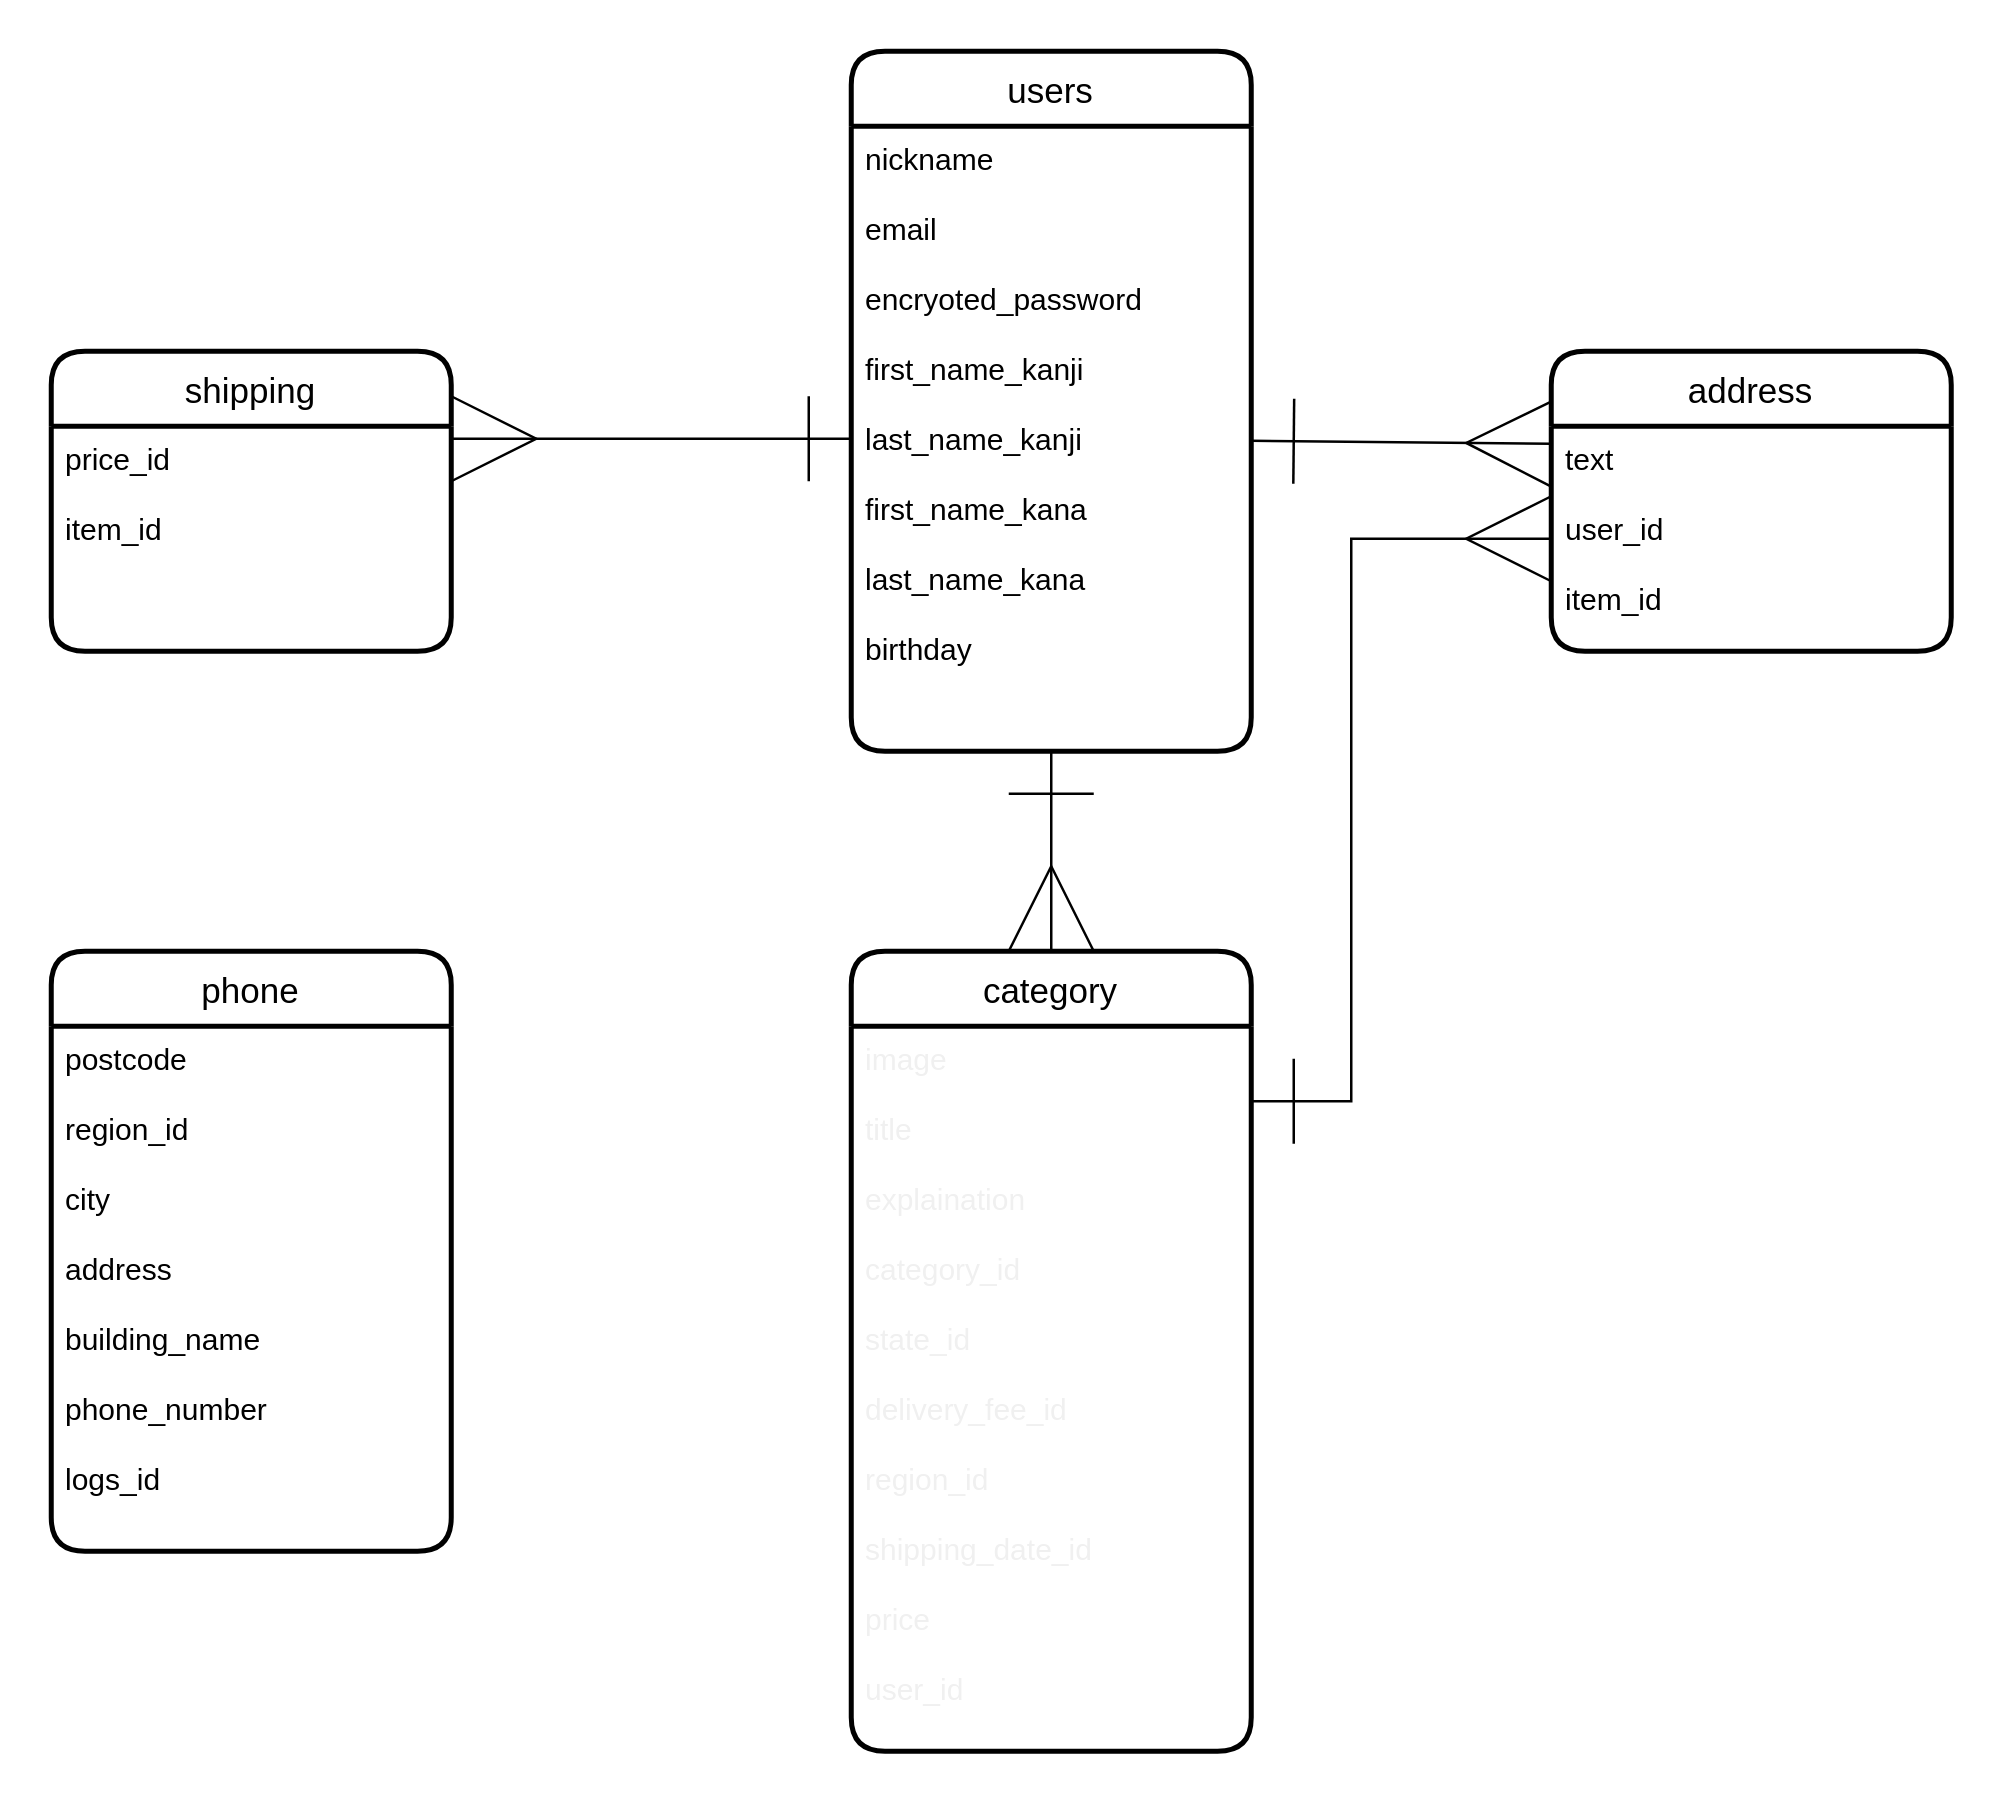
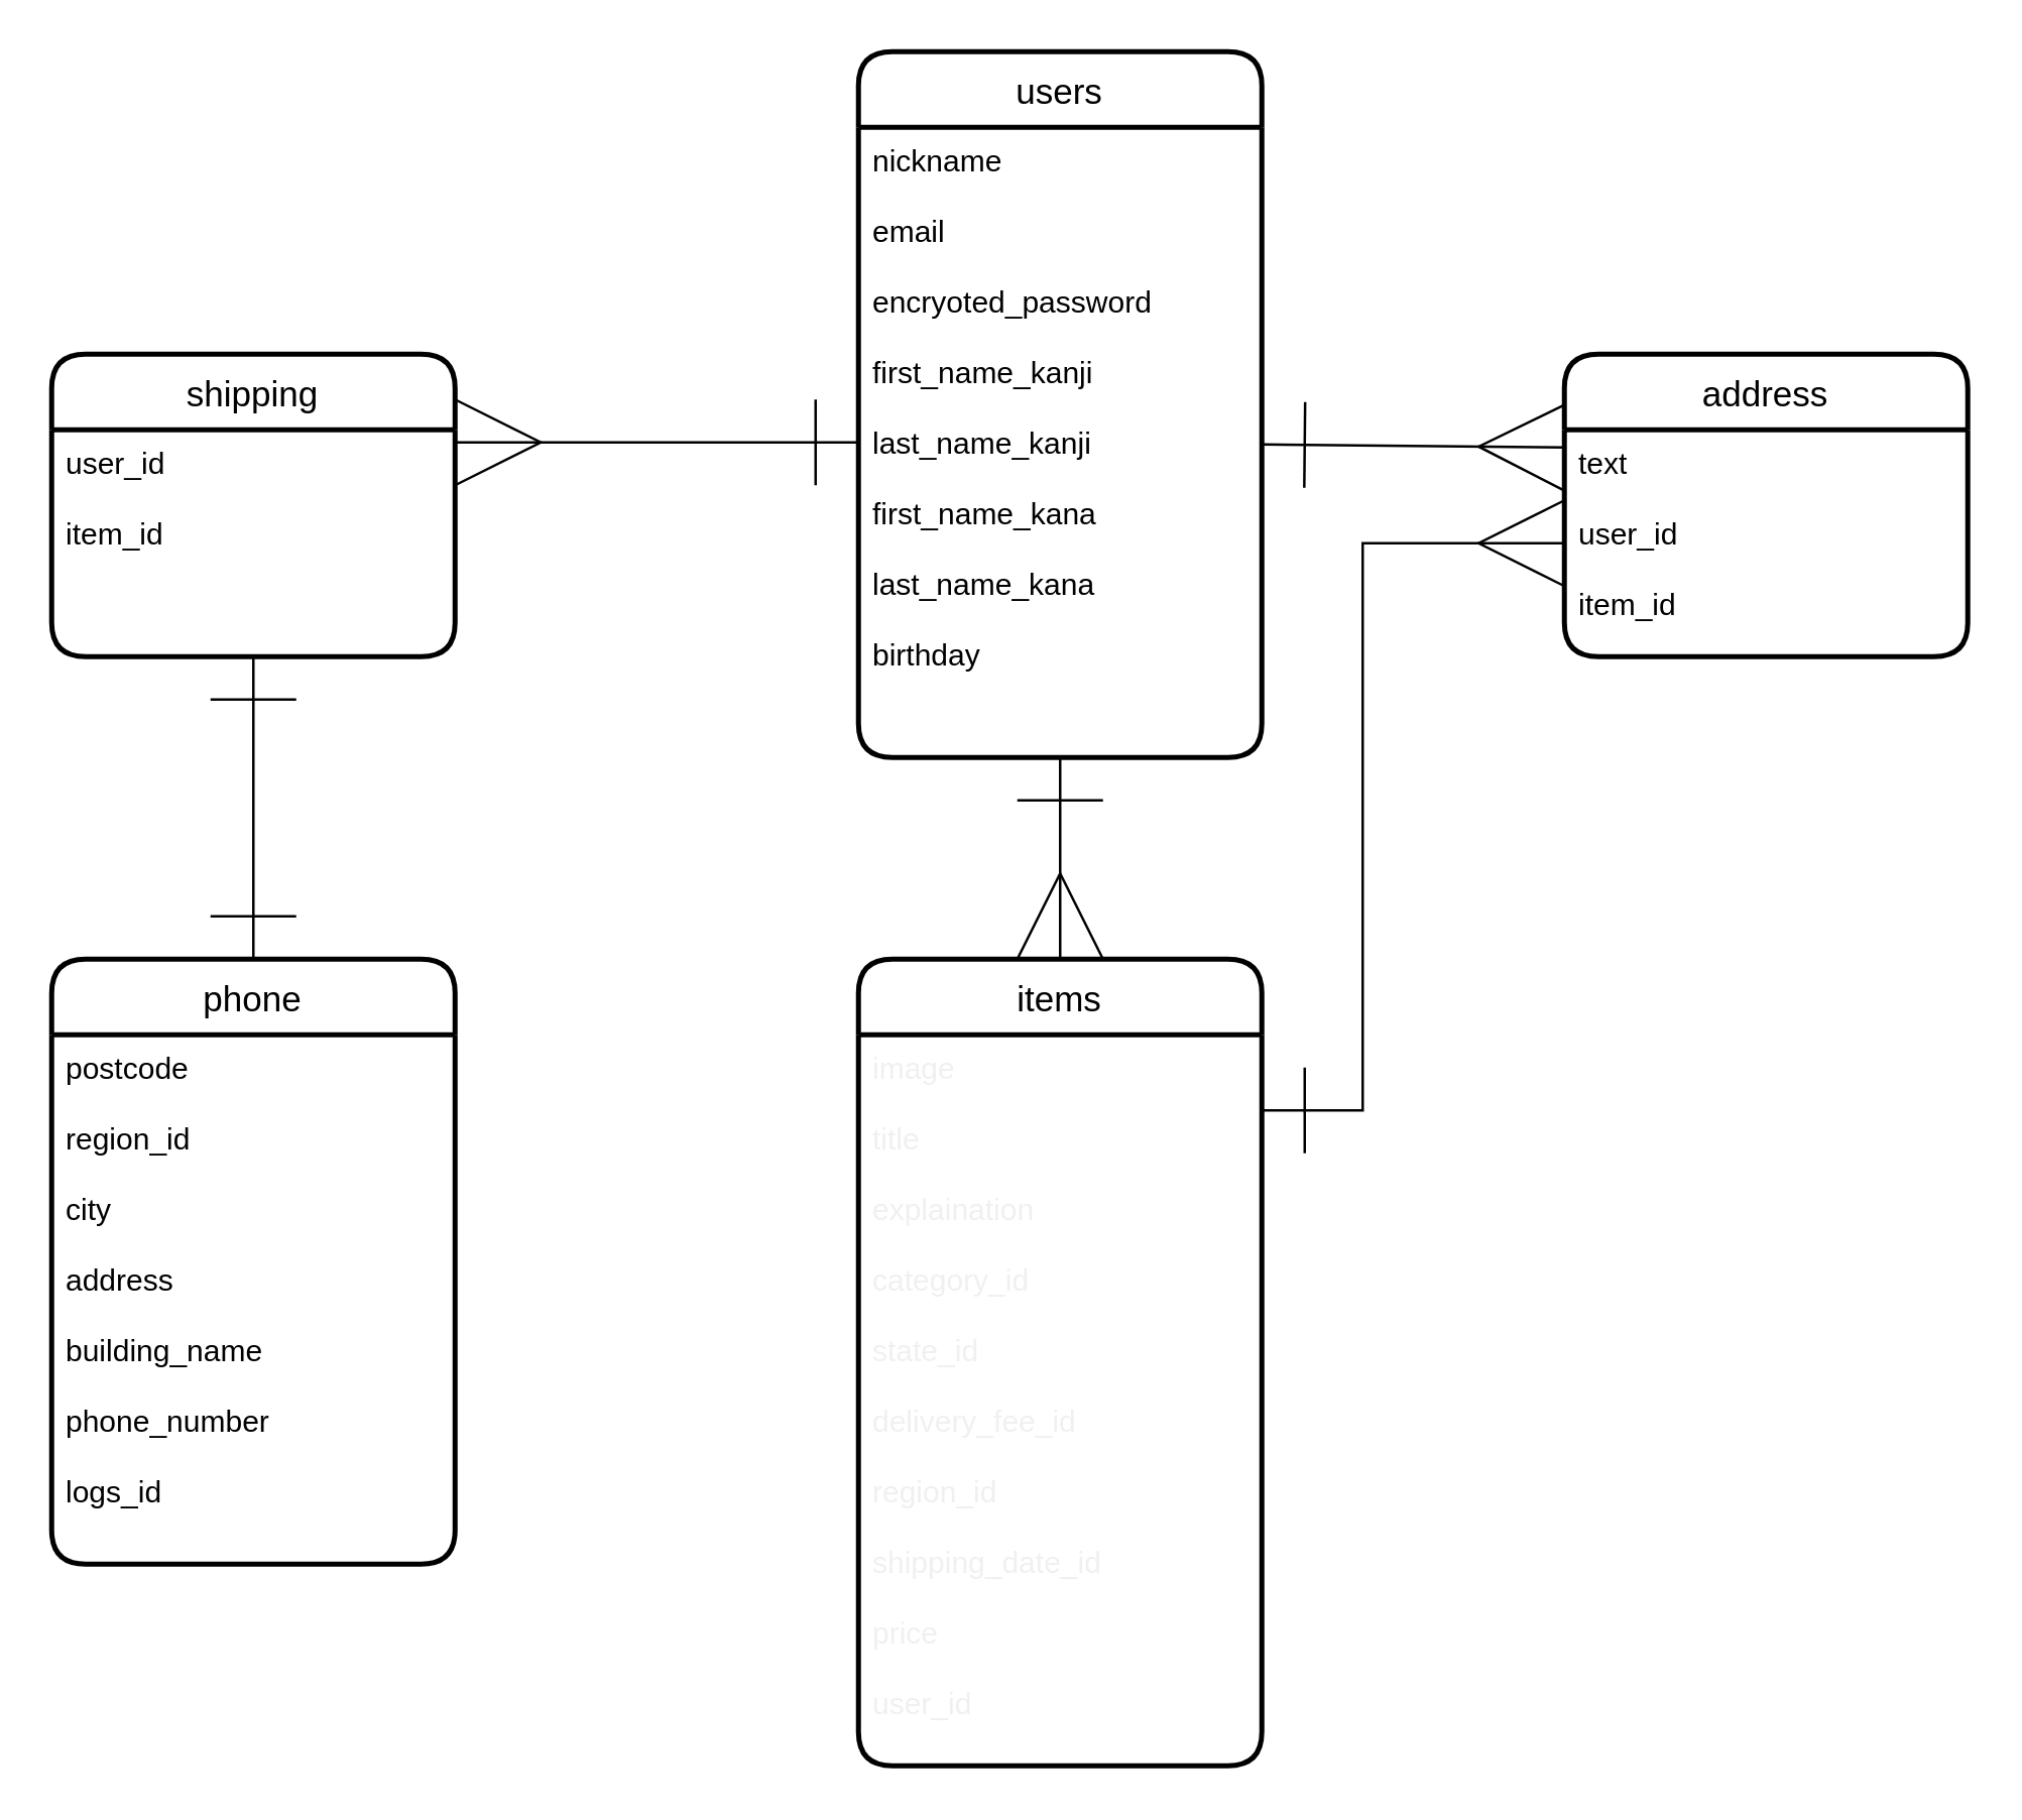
  <mxCell id="0" />
  <mxCell id="1" parent="0" />
  <mxCell id="2" value="phone" style="swimlane;childLayout=stackLayout;horizontal=1;startSize=30;horizontalStack=0;rounded=1;fontSize=14;fontStyle=0;strokeWidth=2;resizeParent=0;resizeLast=1;shadow=0;dashed=0;align=center;" parent="1" vertex="1"><mxGeometry y="380" width="160" height="240" as="geometry" x="20" /></mxCell>
  <mxCell id="3" value="postcode&#10;&#10;region_id&#10;&#10;city&#10;&#10;address&#10;&#10;building_name&#10;&#10;phone_number&#10;&#10;logs_id&#10;&#10;&#10;&#10;&#10;&#10;&#10;&#10;&#10;" style="align=left;strokeColor=none;fillColor=none;spacingLeft=4;fontSize=12;verticalAlign=top;resizable=0;rotatable=0;part=1;" parent="2" vertex="1"><mxGeometry y="30" width="160" height="210" as="geometry" /></mxCell>
  <mxCell id="4" value="users" style="swimlane;childLayout=stackLayout;horizontal=1;startSize=30;horizontalStack=0;rounded=1;fontSize=14;fontStyle=0;strokeWidth=2;resizeParent=0;resizeLast=1;shadow=0;dashed=0;align=center;" parent="1" vertex="1"><mxGeometry x="340" y="20" width="160" height="280" as="geometry" /></mxCell>
  <mxCell id="5" value="nickname&#10;&#10;email&#10;&#10;encryoted_password&#10;&#10;first_name_kanji&#10;&#10;last_name_kanji&#10;&#10;first_name_kana&#10;&#10;last_name_kana&#10;&#10;birthday&#10;" style="align=left;strokeColor=none;fillColor=none;spacingLeft=4;fontSize=12;verticalAlign=top;resizable=0;rotatable=0;part=1;" parent="4" vertex="1"><mxGeometry y="30" width="160" height="250" as="geometry" /></mxCell>
- <mxCell id="6" value="category" style="swimlane;childLayout=stackLayout;horizontal=1;startSize=30;horizontalStack=0;rounded=1;fontSize=14;fontStyle=0;strokeWidth=2;resizeParent=0;resizeLast=1;shadow=0;dashed=0;align=center;" parent="1" vertex="1"><mxGeometry x="340" y="380" width="160" height="320" as="geometry" /></mxCell>
+ <mxCell id="6" value="items" style="swimlane;childLayout=stackLayout;horizontal=1;startSize=30;horizontalStack=0;rounded=1;fontSize=14;fontStyle=0;strokeWidth=2;resizeParent=0;resizeLast=1;shadow=0;dashed=0;align=center;" parent="1" vertex="1"><mxGeometry x="340" y="380" width="160" height="320" as="geometry" /></mxCell>
  <mxCell id="7" value="image&#10;&#10;title&#10;&#10;explaination&#10;&#10;category_id&#10;&#10;state_id&#10;&#10;delivery_fee_id&#10;&#10;region_id&#10;&#10;shipping_date_id&#10;&#10;price&#10;&#10;user_id" style="align=left;strokeColor=none;fillColor=none;spacingLeft=4;fontSize=12;verticalAlign=top;resizable=0;rotatable=0;part=1;fontColor=#F0F0F0;" parent="6" vertex="1"><mxGeometry y="30" width="160" height="290" as="geometry" /></mxCell>
+ <mxCell id="8" style="edgeStyle=orthogonalEdgeStyle;rounded=0;orthogonalLoop=1;jettySize=auto;html=1;entryX=0.5;entryY=0;entryDx=0;entryDy=0;startArrow=ERone;startFill=0;endArrow=ERone;endFill=0;endSize=32;startSize=32;" edge="1" parent="1" source="9" target="2"><mxGeometry relative="1" as="geometry" /></mxCell>
  <mxCell id="9" value="shipping" style="swimlane;childLayout=stackLayout;horizontal=1;startSize=30;horizontalStack=0;rounded=1;fontSize=14;fontStyle=0;strokeWidth=2;resizeParent=0;resizeLast=1;shadow=0;dashed=0;align=center;" parent="1" vertex="1"><mxGeometry y="140" width="160" height="120" as="geometry" x="20" /></mxCell>
- <mxCell id="10" value="price_id&#10;&#10;item_id" style="align=left;strokeColor=none;fillColor=none;spacingLeft=4;fontSize=12;verticalAlign=top;resizable=0;rotatable=0;part=1;" parent="9" vertex="1"><mxGeometry y="30" width="160" height="90" as="geometry" /></mxCell>
+ <mxCell id="10" value="user_id&#10;&#10;item_id" style="align=left;strokeColor=none;fillColor=none;spacingLeft=4;fontSize=12;verticalAlign=top;resizable=0;rotatable=0;part=1;" parent="9" vertex="1"><mxGeometry y="30" width="160" height="90" as="geometry" /></mxCell>
  <mxCell id="11" style="edgeStyle=orthogonalEdgeStyle;rounded=0;orthogonalLoop=1;jettySize=auto;html=1;startArrow=ERone;startFill=0;endArrow=ERmany;endFill=0;endSize=32;startSize=32;" parent="1" source="5" edge="1"><mxGeometry relative="1" as="geometry"><mxPoint x="430" y="175" as="targetPoint" /><Array as="points"><mxPoint x="430" y="175" /></Array></mxGeometry></mxCell>
  <mxCell id="12" value="address" style="swimlane;childLayout=stackLayout;horizontal=1;startSize=30;horizontalStack=0;rounded=1;fontSize=14;fontStyle=0;strokeWidth=2;resizeParent=0;resizeLast=1;shadow=0;dashed=0;align=center;" vertex="1" parent="1"><mxGeometry x="620" y="140" width="160" height="120" as="geometry" /></mxCell>
  <mxCell id="13" value="text&#10;&#10;user_id&#10;&#10;item_id" style="align=left;strokeColor=none;fillColor=none;spacingLeft=4;fontSize=12;verticalAlign=top;resizable=0;rotatable=0;part=1;" vertex="1" parent="12"><mxGeometry y="30" width="160" height="90" as="geometry" /></mxCell>
  <mxCell id="14" style="edgeStyle=none;rounded=0;orthogonalLoop=1;jettySize=auto;html=1;exitX=0;exitY=0.5;exitDx=0;exitDy=0;startArrow=ERone;startFill=0;endArrow=ERmany;endFill=0;startSize=32;endSize=32;" edge="1" parent="1" source="5"><mxGeometry relative="1" as="geometry"><mxPoint x="180" y="175" as="targetPoint" /></mxGeometry></mxCell>
  <mxCell id="15" style="edgeStyle=none;rounded=0;orthogonalLoop=1;jettySize=auto;html=1;entryX=0;entryY=0.078;entryDx=0;entryDy=0;entryPerimeter=0;startArrow=ERone;startFill=0;endArrow=ERmany;endFill=0;startSize=32;endSize=32;" edge="1" parent="1" source="5" target="13"><mxGeometry relative="1" as="geometry" /></mxCell>
  <mxCell id="16" style="edgeStyle=none;rounded=0;orthogonalLoop=1;jettySize=auto;html=1;entryX=0;entryY=0.5;entryDx=0;entryDy=0;startArrow=ERone;startFill=0;endArrow=ERmany;endFill=0;startSize=32;endSize=32;" edge="1" parent="1" target="13"><mxGeometry relative="1" as="geometry"><mxPoint x="500" y="440" as="sourcePoint" /><Array as="points"><mxPoint x="540" y="440" /><mxPoint x="540" y="215" /></Array></mxGeometry></mxCell>
  <mxCell id="17" style="edgeStyle=none;rounded=0;orthogonalLoop=1;jettySize=auto;html=1;exitX=0.5;exitY=1;exitDx=0;exitDy=0;entryX=0.5;entryY=0;entryDx=0;entryDy=0;startArrow=ERone;startFill=0;endArrow=ERmany;endFill=0;startSize=32;endSize=32;" edge="1" parent="1" source="5" target="6"><mxGeometry relative="1" as="geometry" /></mxCell>
